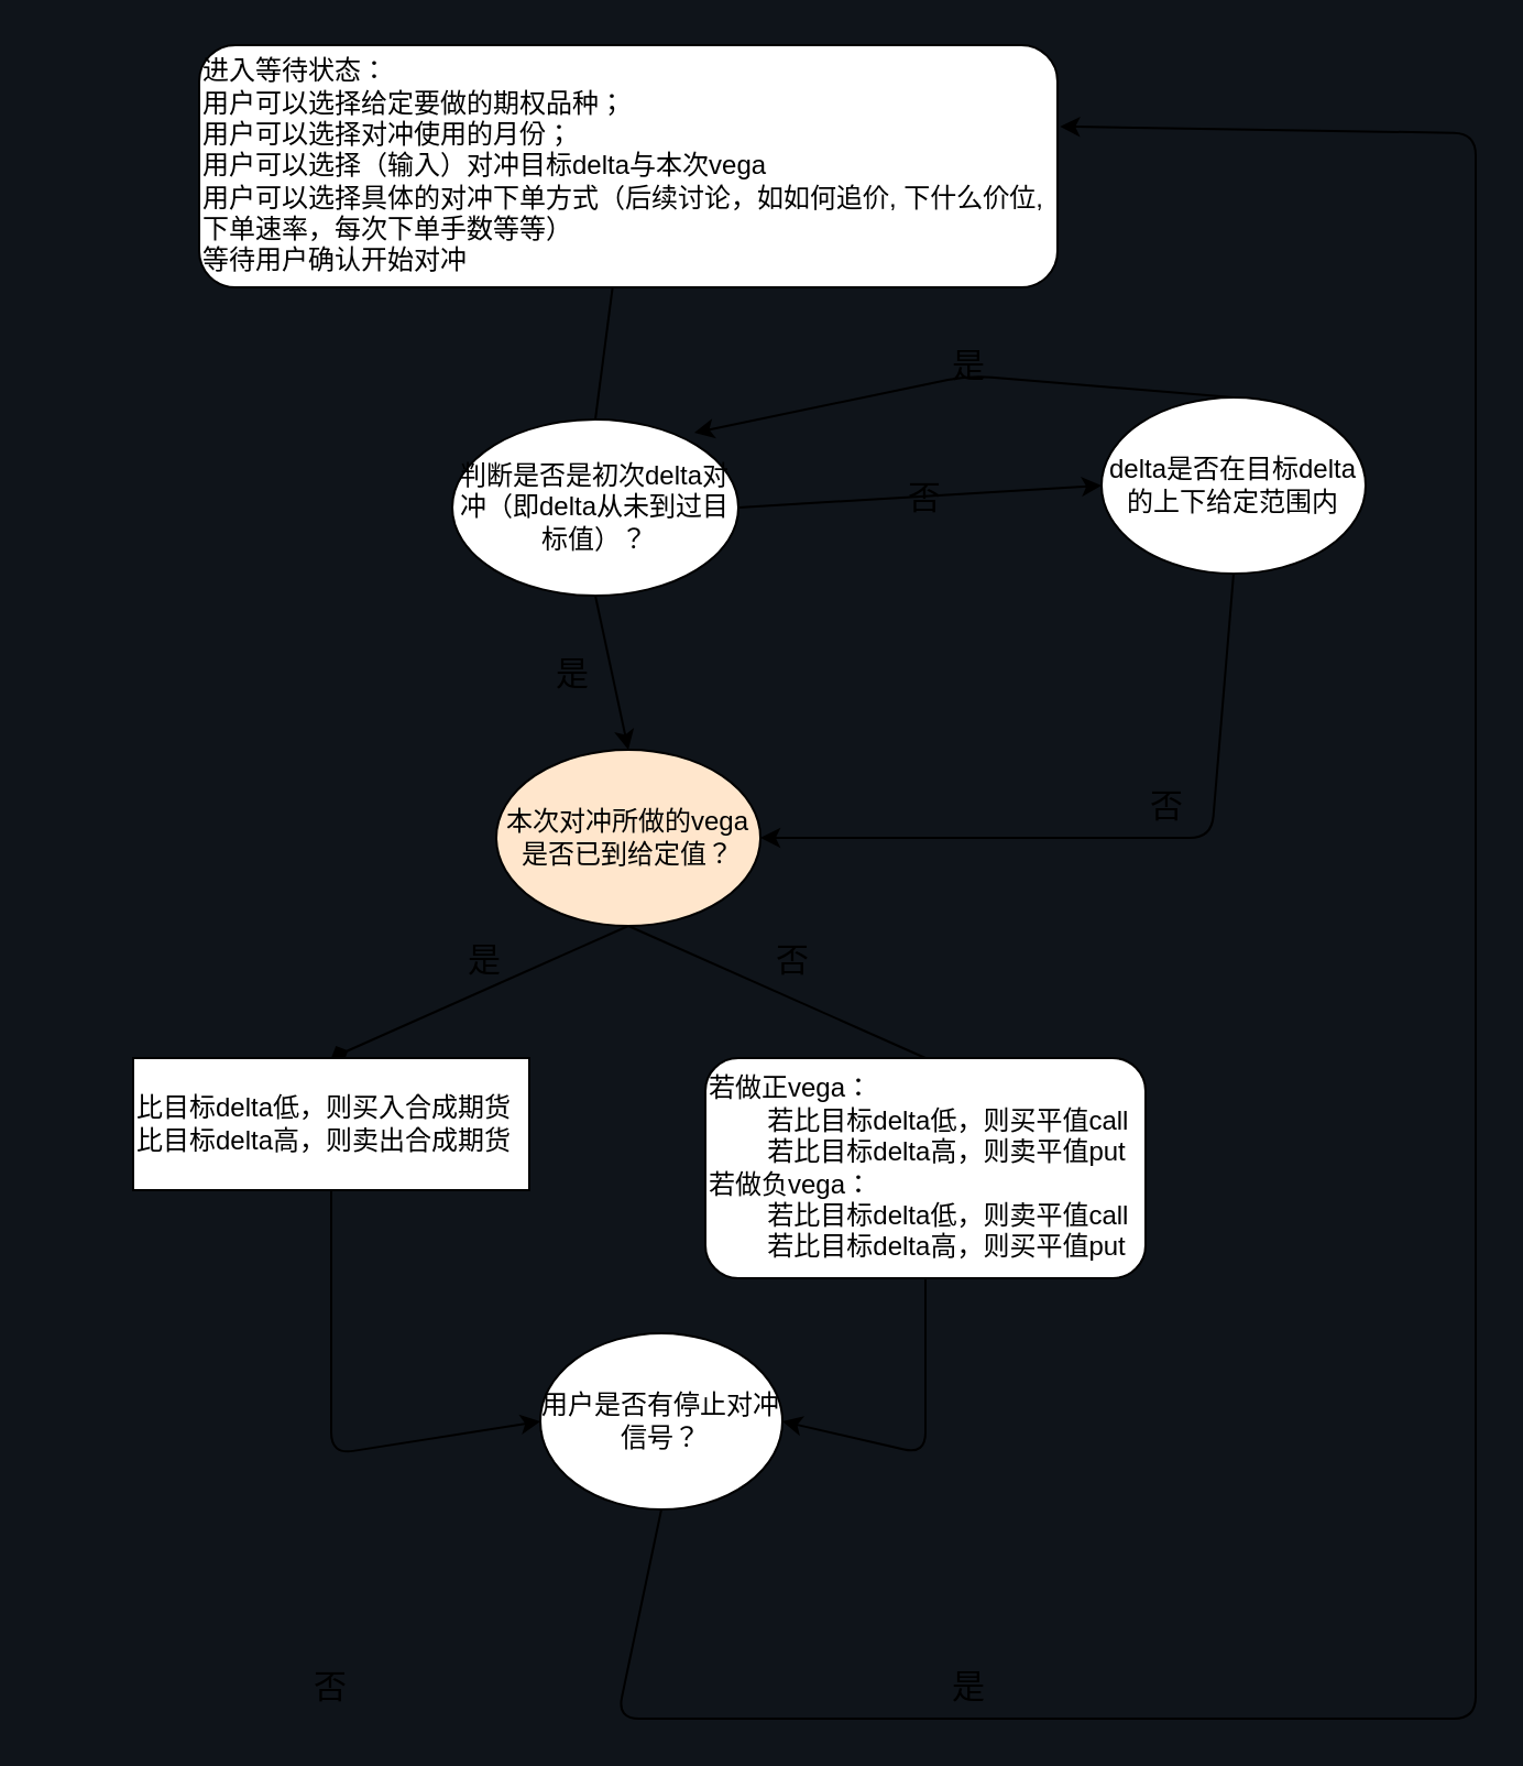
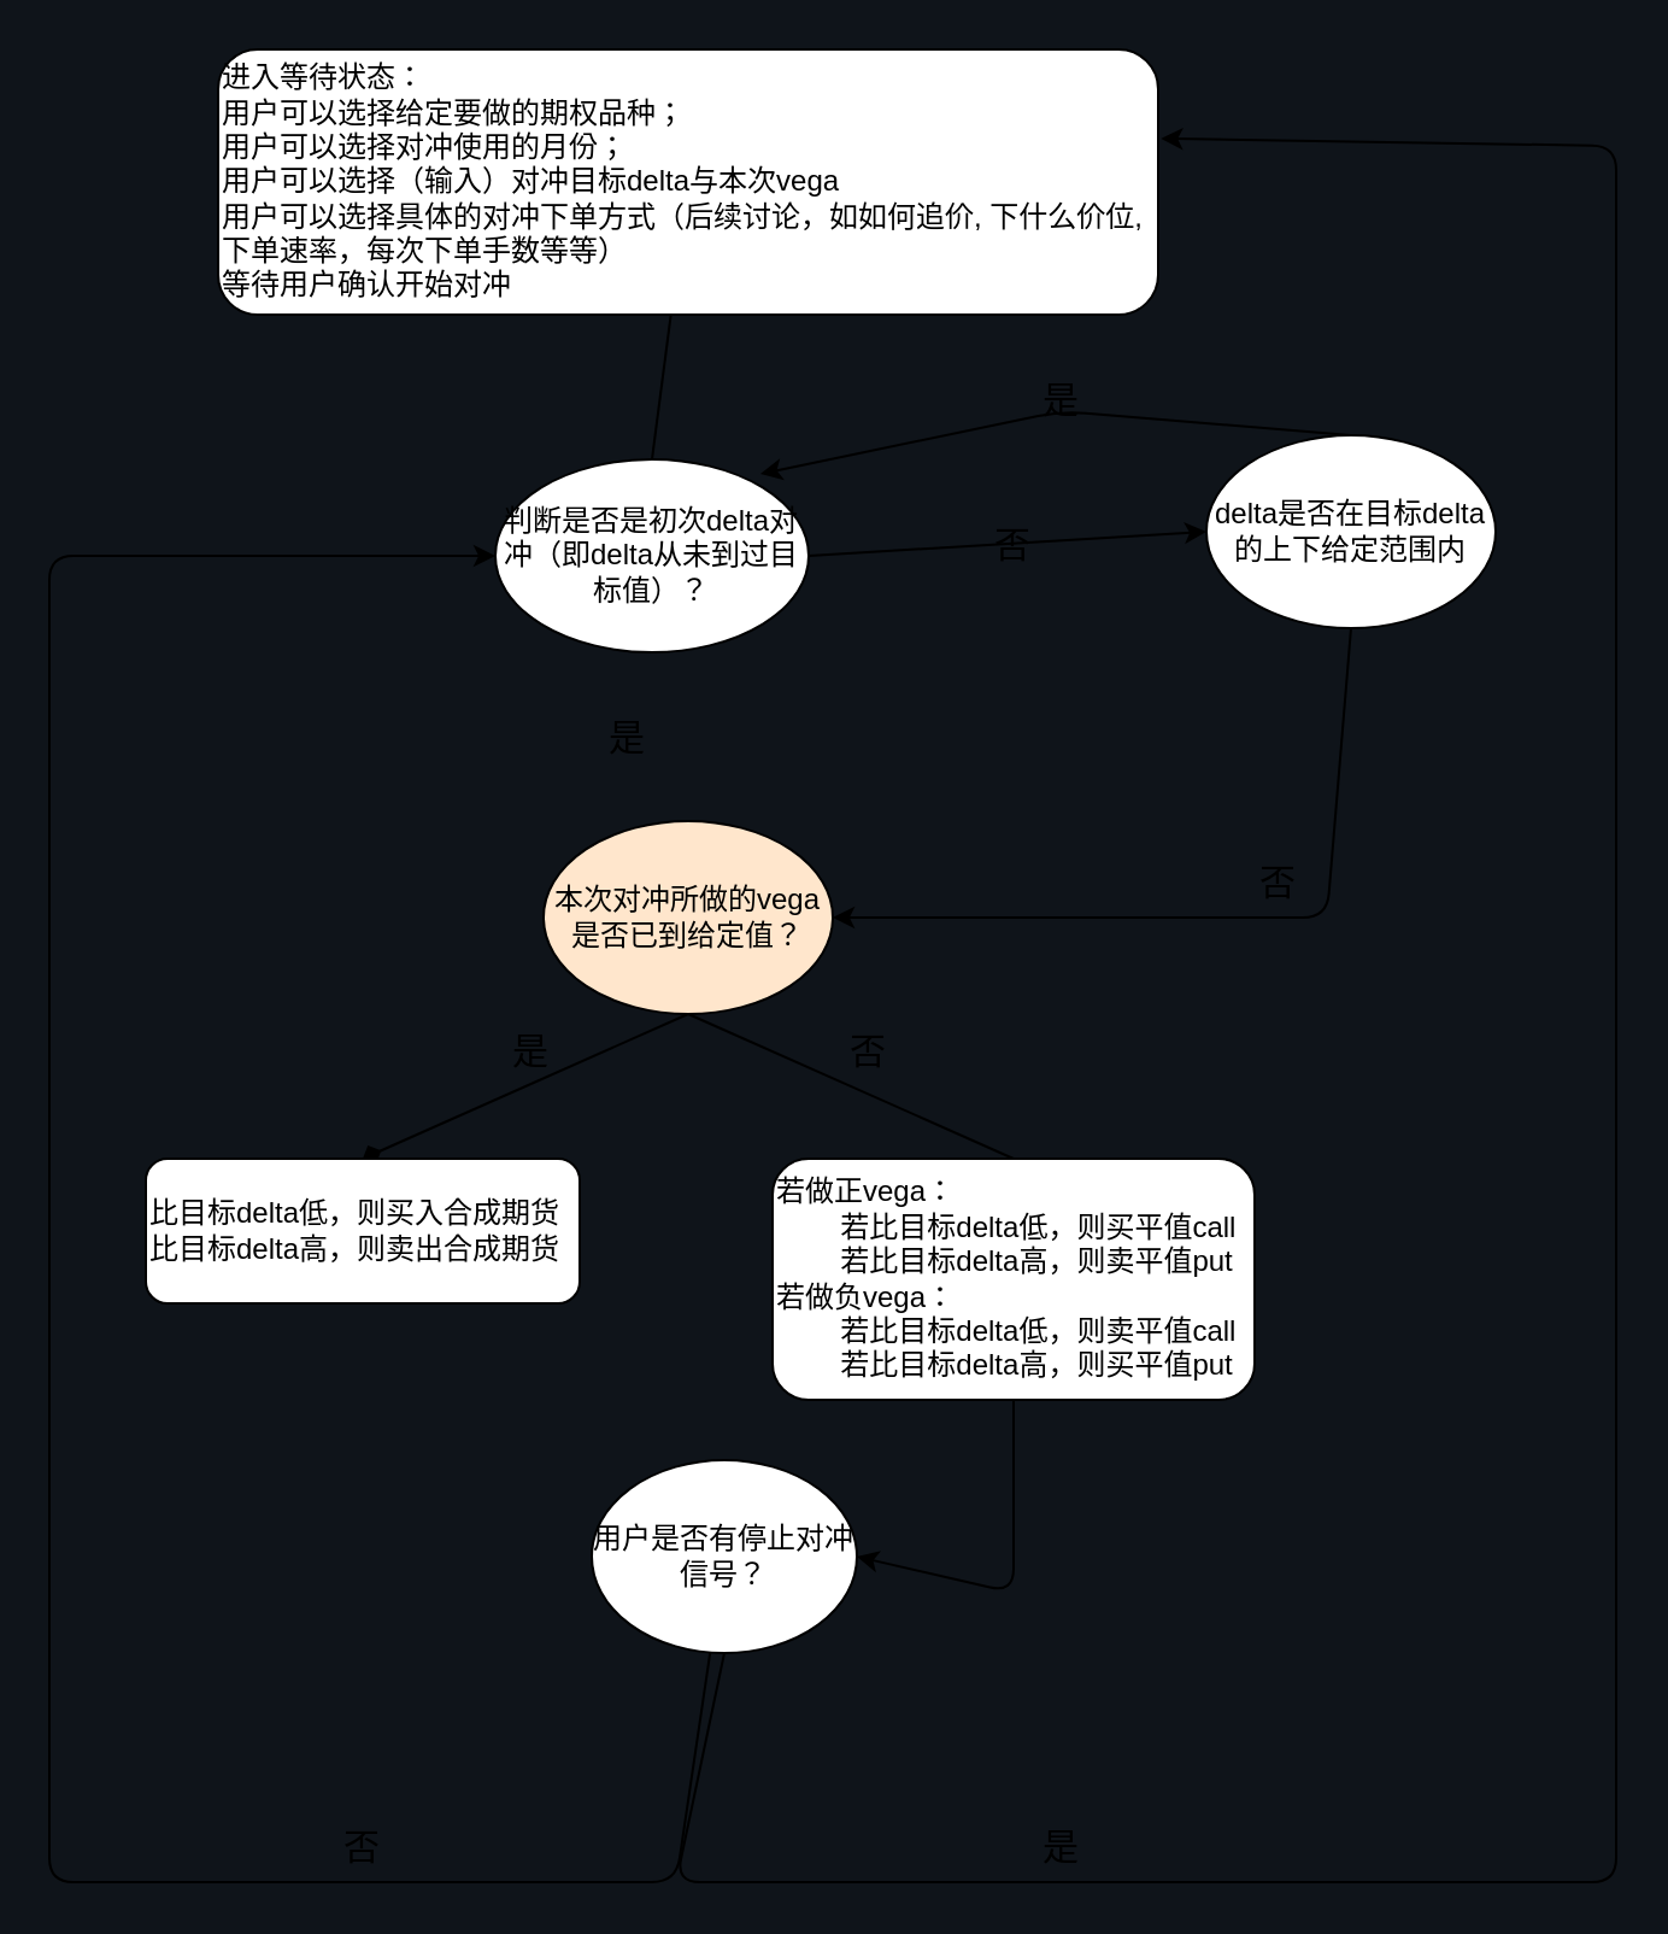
  <mxCell id="0" />
  <mxCell id="1" parent="0" />
  <mxCell id="2" value="&lt;font style=&quot;font-size: 12px;&quot;&gt;进入等待状态：&lt;br&gt;用户可以选择给定要做的期权品种；&lt;br&gt;用户可以选择对冲使用的月份；&lt;br&gt;用户可以选择（输入）对冲目标delta与本次vega&lt;br&gt;用户可以选择具体的对冲下单方式（后续讨论，如如何追价, 下什么价位, 下单速率，每次下单手数等等）&lt;br&gt;等待用户确认开始对冲&lt;/font&gt;" style="rounded=1;whiteSpace=wrap;html=1;align=left;" parent="1" vertex="1"><mxGeometry x="90" width="390" height="110" as="geometry" y="20" /></mxCell>
- <mxCell id="3" style="edgeStyle=none;html=1;exitX=0.5;exitY=1;exitDx=0;exitDy=0;entryX=0.5;entryY=0;entryDx=0;entryDy=0;rounded=1;" parent="1" source="6" target="10" edge="1"><mxGeometry relative="1" as="geometry"><mxPoint x="180" y="310" as="targetPoint" /><mxPoint x="224.565" y="280" as="sourcePoint" /></mxGeometry></mxCell>
  <mxCell id="4" value="" style="edgeStyle=none;html=1;endArrow=none;entryX=0.5;entryY=0;entryDx=0;entryDy=0;rounded=1;" parent="1" source="2" target="6" edge="1"><mxGeometry relative="1" as="geometry"><mxPoint x="255" y="130" as="sourcePoint" /><mxPoint x="244.286" y="230" as="targetPoint" /><Array as="points" /></mxGeometry></mxCell>
  <mxCell id="5" style="edgeStyle=none;html=1;exitX=1;exitY=0.5;exitDx=0;exitDy=0;entryX=0;entryY=0.5;entryDx=0;entryDy=0;rounded=1;" parent="1" source="6" target="12" edge="1"><mxGeometry relative="1" as="geometry"><mxPoint x="400" y="310" as="targetPoint" /></mxGeometry></mxCell>
  <mxCell id="6" value="判断是否是初次delta对冲（即delta从未到过目标值）？" style="ellipse;whiteSpace=wrap;html=1;rounded=1;" parent="1" vertex="1"><mxGeometry x="205" y="190" width="130" height="80" as="geometry" /></mxCell>
  <mxCell id="7" style="edgeStyle=none;html=1;entryX=0.5;entryY=0;entryDx=0;entryDy=0;exitX=0.5;exitY=1;exitDx=0;exitDy=0;rounded=1;endArrow=diamond;" parent="1" source="10" target="14" edge="1"><mxGeometry relative="1" as="geometry"><mxPoint x="161.25" y="370" as="sourcePoint" /><mxPoint x="130" y="450" as="targetPoint" /></mxGeometry></mxCell>
  <mxCell id="8" value="&lt;font style=&quot;font-size: 15px;&quot;&gt;是&lt;/font&gt;" style="text;html=1;strokeColor=none;fillColor=none;align=center;verticalAlign=middle;whiteSpace=wrap;rounded=1;" parent="1" vertex="1"><mxGeometry x="230" y="290" width="60" height="30" as="geometry" /></mxCell>
  <mxCell id="9" value="&lt;font style=&quot;font-size: 15px;&quot;&gt;否&lt;/font&gt;" style="text;html=1;strokeColor=none;fillColor=none;align=center;verticalAlign=middle;whiteSpace=wrap;rounded=1;" parent="1" vertex="1"><mxGeometry x="390" y="210" width="60" height="30" as="geometry" /></mxCell>
  <mxCell id="10" value="本次对冲所做的vega是否已到给定值？" style="ellipse;whiteSpace=wrap;html=1;rounded=1;fillColor=#ffe6cc;" parent="1" vertex="1"><mxGeometry x="225" y="340" width="120" height="80" as="geometry" /></mxCell>
  <mxCell id="11" style="edgeStyle=none;html=1;exitX=0.5;exitY=0;exitDx=0;exitDy=0;entryX=0.846;entryY=0.075;entryDx=0;entryDy=0;entryPerimeter=0;fontSize=15;rounded=1;" parent="1" source="12" target="6" edge="1"><mxGeometry relative="1" as="geometry"><Array as="points"><mxPoint x="440" y="170" /></Array></mxGeometry></mxCell>
  <mxCell id="12" value="delta是否在目标delta的上下给定范围内" style="ellipse;whiteSpace=wrap;html=1;rounded=1;" parent="1" vertex="1"><mxGeometry x="500" y="180" width="120" height="80" as="geometry" /></mxCell>
- <mxCell id="13" style="edgeStyle=none;html=1;fontSize=12;entryX=0;entryY=0.5;entryDx=0;entryDy=0;rounded=1;" parent="1" source="14" target="25" edge="1"><mxGeometry relative="1" as="geometry"><mxPoint x="210" y="750" as="targetPoint" /><Array as="points"><mxPoint x="150" y="660" /></Array></mxGeometry></mxCell>
- <mxCell id="14" value="&lt;span style=&quot;background-color: initial;&quot;&gt;比目标delta低，则买入合成期货&lt;br&gt;&lt;/span&gt;比目标delta高，则卖出合成期货" style="whiteSpace=wrap;html=1;align=left;rounded=0;" parent="1" vertex="1"><mxGeometry x="60" y="480" width="180" height="60" as="geometry" /></mxCell>
+ <mxCell id="14" value="&lt;span style=&quot;background-color: initial;&quot;&gt;比目标delta低，则买入合成期货&lt;br&gt;&lt;/span&gt;比目标delta高，则卖出合成期货" style="rounded=1;whiteSpace=wrap;html=1;align=left;" parent="1" vertex="1"><mxGeometry x="60" y="480" width="180" height="60" as="geometry" /></mxCell>
  <mxCell id="15" style="edgeStyle=none;html=1;fontSize=12;entryX=1;entryY=0.5;entryDx=0;entryDy=0;rounded=1;" parent="1" source="16" target="25" edge="1"><mxGeometry relative="1" as="geometry"><mxPoint x="330" y="750" as="targetPoint" /><Array as="points"><mxPoint x="420" y="660" /></Array></mxGeometry></mxCell>
  <mxCell id="16" value="若做正vega：&lt;br&gt;&lt;span style=&quot;white-space: pre;&quot;&gt;&#09;&lt;/span&gt;若比目标delta低，则买平值call&lt;br&gt;&lt;span style=&quot;white-space: pre;&quot;&gt;&#09;&lt;/span&gt;若比目标delta高，则卖平值put&lt;br&gt;若做负vega：&lt;br&gt;&lt;span style=&quot;white-space: pre;&quot;&gt;&#09;&lt;/span&gt;若比目标delta低，则卖平值call&lt;br&gt;&lt;span style=&quot;white-space: pre;&quot;&gt;&#09;&lt;/span&gt;若比目标delta高，则买平值put" style="rounded=1;whiteSpace=wrap;html=1;align=left;" parent="1" vertex="1"><mxGeometry x="320" y="480" width="200" height="100" as="geometry" /></mxCell>
  <mxCell id="17" value="&lt;font style=&quot;font-size: 15px;&quot;&gt;是&lt;/font&gt;" style="text;html=1;strokeColor=none;fillColor=none;align=center;verticalAlign=middle;whiteSpace=wrap;rounded=1;" parent="1" vertex="1"><mxGeometry x="190" y="420" width="60" height="30" as="geometry" /></mxCell>
  <mxCell id="18" value="" style="edgeStyle=none;html=1;endArrow=none;entryX=0.5;entryY=0;entryDx=0;entryDy=0;exitX=0.5;exitY=1;exitDx=0;exitDy=0;rounded=1;" parent="1" source="10" target="16" edge="1"><mxGeometry relative="1" as="geometry"><mxPoint x="380" y="450" as="targetPoint" /><mxPoint x="325.543" y="409.486" as="sourcePoint" /></mxGeometry></mxCell>
  <mxCell id="19" value="&lt;font style=&quot;font-size: 15px;&quot;&gt;否&lt;/font&gt;" style="text;html=1;strokeColor=none;fillColor=none;align=center;verticalAlign=middle;whiteSpace=wrap;rounded=1;" parent="1" vertex="1"><mxGeometry x="330" y="420" width="60" height="30" as="geometry" /></mxCell>
  <mxCell id="20" value="是" style="text;html=1;strokeColor=none;fillColor=none;align=center;verticalAlign=middle;whiteSpace=wrap;rounded=1;fontSize=15;" parent="1" vertex="1"><mxGeometry x="410" y="150" width="60" height="30" as="geometry" /></mxCell>
  <mxCell id="21" value="" style="endArrow=classic;html=1;fontSize=15;entryX=1;entryY=0.5;entryDx=0;entryDy=0;exitX=0.5;exitY=1;exitDx=0;exitDy=0;rounded=1;" parent="1" source="12" target="10" edge="1"><mxGeometry width="50" height="50" relative="1" as="geometry"><mxPoint x="340" y="280" as="sourcePoint" /><mxPoint x="390" y="230" as="targetPoint" /><Array as="points"><mxPoint x="550" y="380" /></Array></mxGeometry></mxCell>
  <mxCell id="22" value="否" style="text;html=1;strokeColor=none;fillColor=none;align=center;verticalAlign=middle;whiteSpace=wrap;rounded=1;fontSize=15;" parent="1" vertex="1"><mxGeometry x="500" y="350" width="60" height="30" as="geometry" /></mxCell>
+ <mxCell id="23" style="edgeStyle=none;html=1;fontSize=12;entryX=0;entryY=0.5;entryDx=0;entryDy=0;rounded=1;" parent="1" source="25" target="6" edge="1"><mxGeometry relative="1" as="geometry"><mxPoint x="20" y="200" as="targetPoint" /><Array as="points"><mxPoint x="280" y="780" /><mxPoint x="150" y="780" /><mxPoint x="20" y="780" /><mxPoint x="20" y="230" /></Array></mxGeometry></mxCell>
  <mxCell id="24" style="edgeStyle=none;html=1;fontSize=15;exitX=0.5;exitY=1;exitDx=0;exitDy=0;entryX=1.003;entryY=0.336;entryDx=0;entryDy=0;entryPerimeter=0;rounded=1;" parent="1" source="25" target="2" edge="1"><mxGeometry relative="1" as="geometry"><mxPoint x="590" y="70" as="targetPoint" /><Array as="points"><mxPoint x="280" y="780" /><mxPoint x="670" y="780" /><mxPoint x="670" y="60" /></Array></mxGeometry></mxCell>
  <mxCell id="25" value="用户是否有停止对冲信号？" style="ellipse;whiteSpace=wrap;html=1;fontSize=12;rounded=1;" parent="1" vertex="1"><mxGeometry x="245" y="605" width="110" height="80" as="geometry" /></mxCell>
  <mxCell id="26" value="&lt;font style=&quot;font-size: 15px;&quot;&gt;否&lt;/font&gt;" style="text;html=1;strokeColor=none;fillColor=none;align=center;verticalAlign=middle;whiteSpace=wrap;rounded=1;fontSize=12;" parent="1" vertex="1"><mxGeometry x="120" y="750" width="60" height="30" as="geometry" /></mxCell>
  <mxCell id="27" value="是" style="text;html=1;strokeColor=none;fillColor=none;align=center;verticalAlign=middle;whiteSpace=wrap;rounded=1;fontSize=15;" parent="1" vertex="1"><mxGeometry x="410" y="750" width="60" height="30" as="geometry" /></mxCell>
